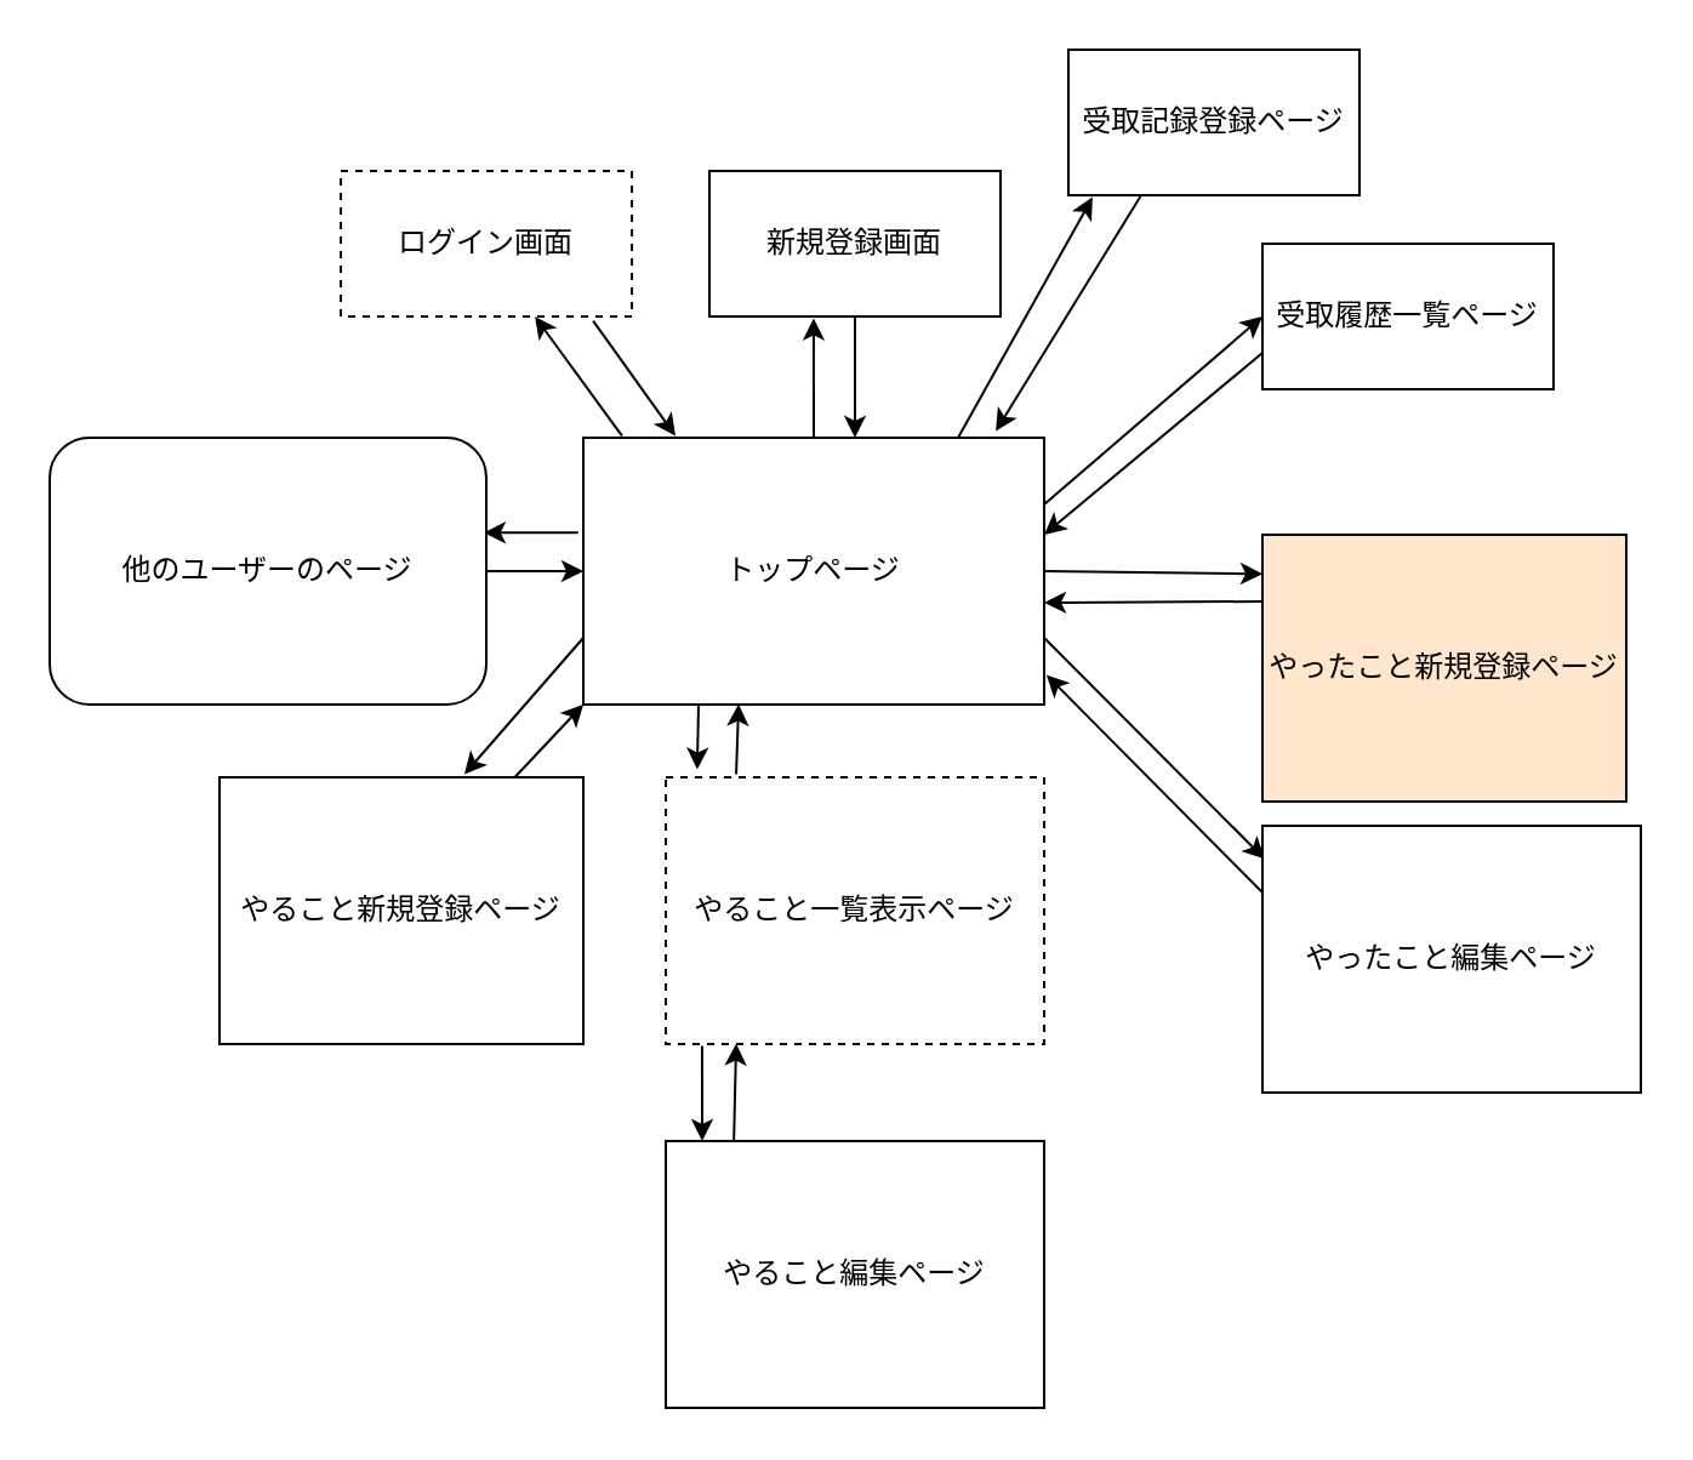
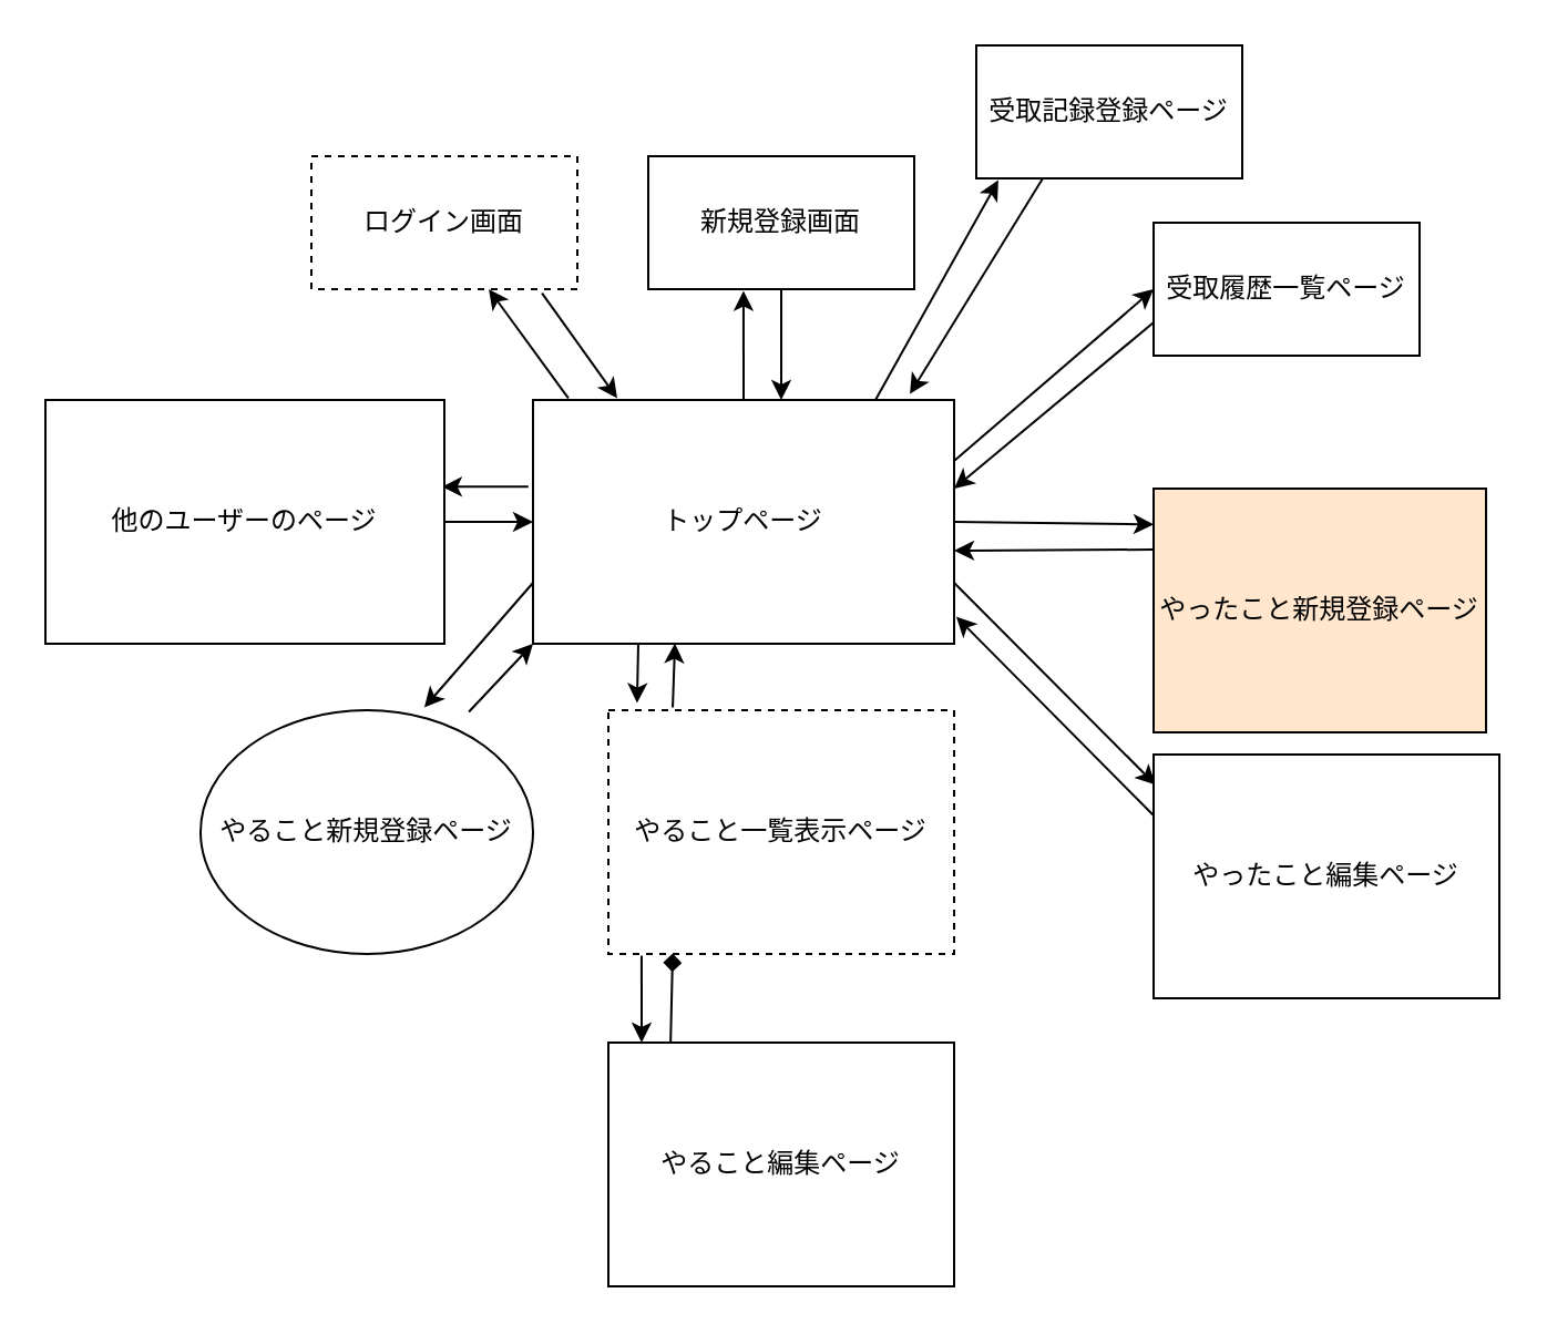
  <mxCell id="0" />
  <mxCell id="1" parent="0" />
  <mxCell id="2" style="edgeStyle=none;html=1;exitX=-0.011;exitY=0.356;exitDx=0;exitDy=0;entryX=0.994;entryY=0.356;entryDx=0;entryDy=0;exitPerimeter=0;entryPerimeter=0;" edge="1" parent="1" source="11" target="17"><mxGeometry relative="1" as="geometry" /></mxCell>
  <mxCell id="3" style="edgeStyle=none;html=1;exitX=0.25;exitY=1;exitDx=0;exitDy=0;entryX=0.083;entryY=-0.029;entryDx=0;entryDy=0;entryPerimeter=0;" edge="1" parent="1" source="11" target="28"><mxGeometry relative="1" as="geometry"><mxPoint x="290" y="310" as="targetPoint" /><Array as="points" /></mxGeometry></mxCell>
  <mxCell id="4" style="edgeStyle=none;html=1;exitX=0.5;exitY=0;exitDx=0;exitDy=0;entryX=0.358;entryY=1.013;entryDx=0;entryDy=0;entryPerimeter=0;" edge="1" parent="1" source="11" target="15"><mxGeometry relative="1" as="geometry" /></mxCell>
  <mxCell id="5" style="edgeStyle=none;html=1;exitX=0.811;exitY=0.007;exitDx=0;exitDy=0;entryX=0.083;entryY=1.013;entryDx=0;entryDy=0;entryPerimeter=0;exitPerimeter=0;" edge="1" parent="1" source="11" target="30"><mxGeometry relative="1" as="geometry" /></mxCell>
  <mxCell id="6" style="edgeStyle=none;html=1;exitX=1;exitY=0.75;exitDx=0;exitDy=0;entryX=0.006;entryY=0.125;entryDx=0;entryDy=0;entryPerimeter=0;" edge="1" parent="1" source="11" target="25"><mxGeometry relative="1" as="geometry" /></mxCell>
  <mxCell id="7" style="edgeStyle=none;html=1;exitX=0;exitY=0.75;exitDx=0;exitDy=0;entryX=0.673;entryY=-0.011;entryDx=0;entryDy=0;entryPerimeter=0;" edge="1" parent="1" source="11" target="19"><mxGeometry relative="1" as="geometry" /></mxCell>
  <mxCell id="8" style="edgeStyle=none;html=1;exitX=0.084;exitY=-0.007;exitDx=0;exitDy=0;entryX=0.667;entryY=1;entryDx=0;entryDy=0;entryPerimeter=0;exitPerimeter=0;" edge="1" parent="1" source="11" target="13"><mxGeometry relative="1" as="geometry" /></mxCell>
  <mxCell id="9" style="edgeStyle=none;html=1;exitX=1;exitY=0.25;exitDx=0;exitDy=0;entryX=0;entryY=0.5;entryDx=0;entryDy=0;" edge="1" parent="1" source="11" target="32"><mxGeometry relative="1" as="geometry" /></mxCell>
  <mxCell id="10" style="edgeStyle=none;html=1;exitX=1;exitY=0.5;exitDx=0;exitDy=0;entryX=0;entryY=0.147;entryDx=0;entryDy=0;entryPerimeter=0;" edge="1" parent="1" source="11" target="21"><mxGeometry relative="1" as="geometry" /></mxCell>
  <mxCell id="11" value="トップページ" style="rounded=0;whiteSpace=wrap;html=1;" vertex="1" parent="1"><mxGeometry x="240" y="180" width="190" height="110" as="geometry" /></mxCell>
  <mxCell id="12" style="edgeStyle=none;html=1;exitX=0.867;exitY=1.03;exitDx=0;exitDy=0;entryX=0.2;entryY=-0.007;entryDx=0;entryDy=0;exitPerimeter=0;entryPerimeter=0;" edge="1" parent="1" source="13" target="11"><mxGeometry relative="1" as="geometry" /></mxCell>
  <mxCell id="13" value="ログイン画面" style="rounded=0;whiteSpace=wrap;html=1;dashed=1;" vertex="1" parent="1"><mxGeometry x="140" y="70" width="120" height="60" as="geometry" /></mxCell>
  <mxCell id="14" style="edgeStyle=none;html=1;exitX=0.5;exitY=1;exitDx=0;exitDy=0;" edge="1" parent="1" source="15"><mxGeometry relative="1" as="geometry"><mxPoint x="352" y="180" as="targetPoint" /></mxGeometry></mxCell>
  <mxCell id="15" value="新規登録画面" style="rounded=0;whiteSpace=wrap;html=1;" vertex="1" parent="1"><mxGeometry x="292" y="70" width="120" height="60" as="geometry" /></mxCell>
  <mxCell id="16" style="edgeStyle=none;html=1;exitX=1;exitY=0.5;exitDx=0;exitDy=0;entryX=0;entryY=0.5;entryDx=0;entryDy=0;" edge="1" parent="1" source="17" target="11"><mxGeometry relative="1" as="geometry" /></mxCell>
- <mxCell id="17" value="他のユーザーのページ" style="whiteSpace=wrap;html=1;rounded=1;" vertex="1" parent="1"><mxGeometry x="20" y="180" width="180" height="110" as="geometry" /></mxCell>
+ <mxCell id="17" value="他のユーザーのページ" style="rounded=0;whiteSpace=wrap;html=1;" vertex="1" parent="1"><mxGeometry x="20" y="180" width="180" height="110" as="geometry" /></mxCell>
  <mxCell id="18" style="edgeStyle=none;html=1;entryX=0;entryY=1;entryDx=0;entryDy=0;exitX=0.807;exitY=0.007;exitDx=0;exitDy=0;exitPerimeter=0;" edge="1" parent="1" source="19" target="11"><mxGeometry relative="1" as="geometry" /></mxCell>
- <mxCell id="19" value="やること新規登録ページ" style="rounded=0;whiteSpace=wrap;html=1;" vertex="1" parent="1"><mxGeometry x="90" y="320" width="150" height="110" as="geometry" /></mxCell>
+ <mxCell id="19" value="やること新規登録ページ" style="ellipse;whiteSpace=wrap;html=1;" vertex="1" parent="1"><mxGeometry x="90" y="320" width="150" height="110" as="geometry" /></mxCell>
  <mxCell id="20" style="edgeStyle=none;html=1;exitX=0;exitY=0.25;exitDx=0;exitDy=0;entryX=1;entryY=0.618;entryDx=0;entryDy=0;entryPerimeter=0;" edge="1" parent="1" source="21" target="11"><mxGeometry relative="1" as="geometry" /></mxCell>
  <mxCell id="21" value="やったこと新規登録ページ" style="rounded=0;whiteSpace=wrap;html=1;fillColor=#ffe6cc;" vertex="1" parent="1"><mxGeometry x="520" y="220" width="150" height="110" as="geometry" /></mxCell>
- <mxCell id="22" style="edgeStyle=none;html=1;exitX=0.18;exitY=-0.002;exitDx=0;exitDy=0;entryX=0.186;entryY=0.998;entryDx=0;entryDy=0;entryPerimeter=0;exitPerimeter=0;" edge="1" parent="1" source="23" target="28"><mxGeometry relative="1" as="geometry" /></mxCell>
+ <mxCell id="22" style="edgeStyle=none;html=1;exitX=0.18;exitY=-0.002;exitDx=0;exitDy=0;entryX=0.186;entryY=0.998;entryDx=0;entryDy=0;entryPerimeter=0;exitPerimeter=0;endArrow=diamond;" edge="1" parent="1" source="23" target="28"><mxGeometry relative="1" as="geometry" /></mxCell>
  <mxCell id="23" value="やること編集ページ" style="rounded=0;whiteSpace=wrap;html=1;" vertex="1" parent="1"><mxGeometry x="274" y="470" width="156" height="110" as="geometry" /></mxCell>
  <mxCell id="24" style="edgeStyle=none;html=1;exitX=0;exitY=0.25;exitDx=0;exitDy=0;entryX=1.005;entryY=0.889;entryDx=0;entryDy=0;entryPerimeter=0;" edge="1" parent="1" source="25" target="11"><mxGeometry relative="1" as="geometry" /></mxCell>
  <mxCell id="25" value="やったこと編集ページ" style="rounded=0;whiteSpace=wrap;html=1;" vertex="1" parent="1"><mxGeometry x="520" y="340" width="156" height="110" as="geometry" /></mxCell>
  <mxCell id="26" style="edgeStyle=none;html=1;exitX=0.186;exitY=-0.011;exitDx=0;exitDy=0;entryX=0.337;entryY=0.998;entryDx=0;entryDy=0;entryPerimeter=0;exitPerimeter=0;" edge="1" parent="1" source="28" target="11"><mxGeometry relative="1" as="geometry" /></mxCell>
  <mxCell id="27" style="edgeStyle=none;html=1;exitX=0.096;exitY=1.007;exitDx=0;exitDy=0;exitPerimeter=0;" edge="1" parent="1" source="28"><mxGeometry relative="1" as="geometry"><mxPoint x="289" y="470" as="targetPoint" /></mxGeometry></mxCell>
  <mxCell id="28" value="やること一覧表示ページ" style="rounded=0;whiteSpace=wrap;html=1;dashed=1;" vertex="1" parent="1"><mxGeometry x="274" y="320" width="156" height="110" as="geometry" /></mxCell>
  <mxCell id="29" style="edgeStyle=none;html=1;exitX=0.25;exitY=1;exitDx=0;exitDy=0;entryX=0.895;entryY=-0.025;entryDx=0;entryDy=0;entryPerimeter=0;" edge="1" parent="1" source="30" target="11"><mxGeometry relative="1" as="geometry" /></mxCell>
  <mxCell id="30" value="受取記録登録ページ" style="rounded=0;whiteSpace=wrap;html=1;" vertex="1" parent="1"><mxGeometry x="440" y="20" width="120" height="60" as="geometry" /></mxCell>
  <mxCell id="31" style="edgeStyle=none;html=1;exitX=0;exitY=0.75;exitDx=0;exitDy=0;" edge="1" parent="1" source="32"><mxGeometry relative="1" as="geometry"><mxPoint x="430" y="220" as="targetPoint" /></mxGeometry></mxCell>
  <mxCell id="32" value="受取履歴一覧ページ" style="rounded=0;whiteSpace=wrap;html=1;" vertex="1" parent="1"><mxGeometry x="520" y="100" width="120" height="60" as="geometry" /></mxCell>
